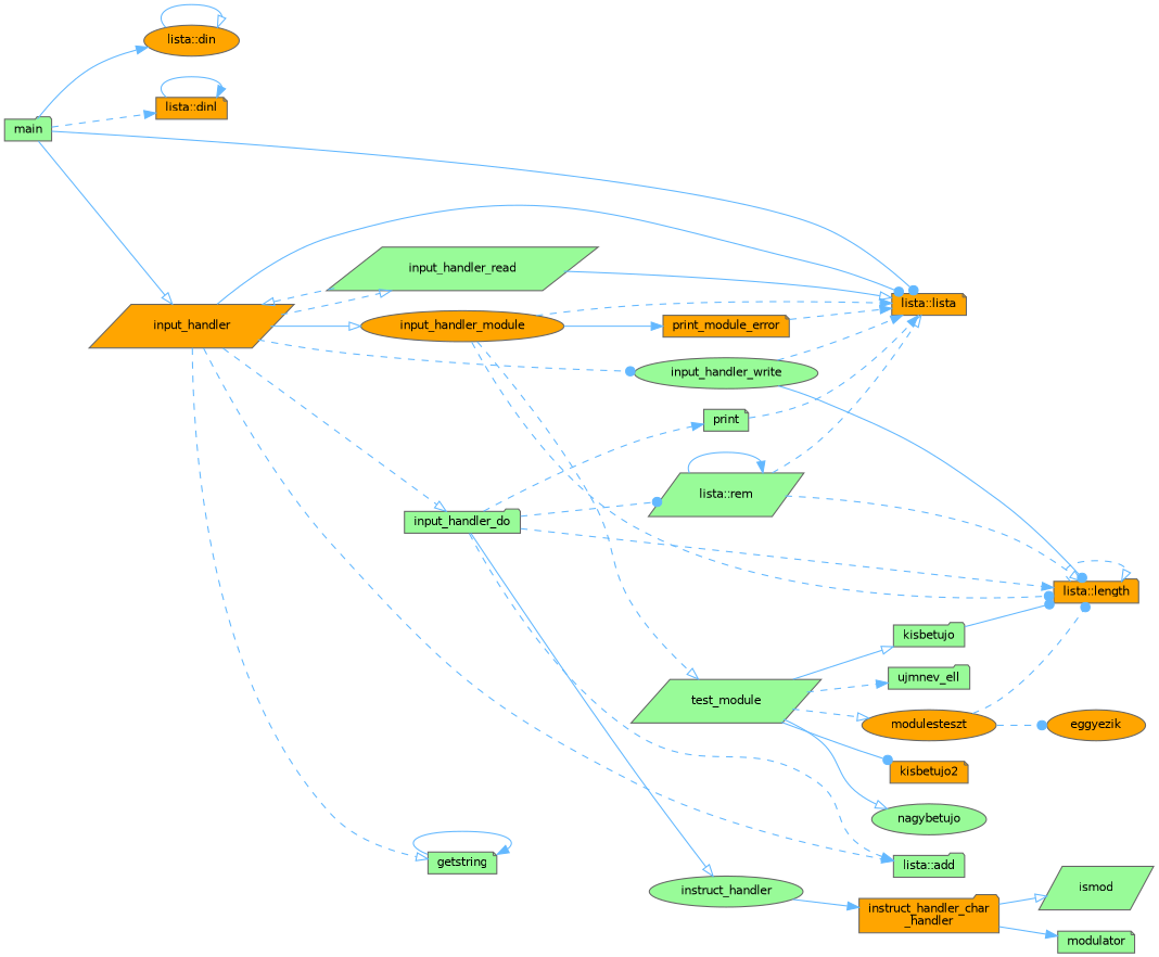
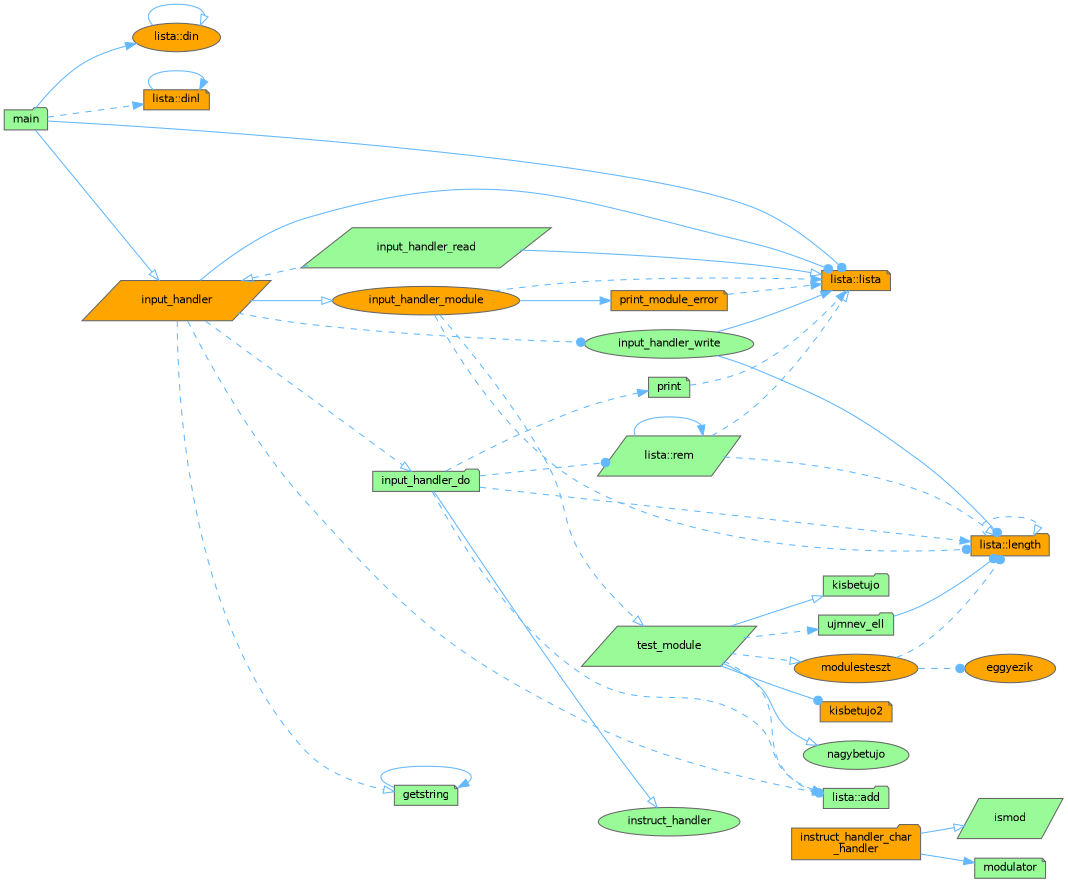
  digraph {
    rankdir=LR
    node [color=grey40 fillcolor=palegreen fontname=Helvetica fontsize=10 shape=folder style=filled]
    edge [arrowhead=normal color=steelblue1 fontname=Helvetica fontsize=10 labelfontname=Helvetica labelfontsize=10 style=dashed]
    n1 [color=gray40 fontcolor=black height=0.2 label=main width=0.4]
    n2 [fillcolor=orange height=0.2 label="lista::din" shape=ellipse width=0.4]
    n3 [fillcolor=orange height=0.2 label="lista::dinl" shape=note width=0.4]
    n4 [fillcolor=orange height=0.2 label=input_handler shape=parallelogram width=0.4]
    n5 [fillcolor=orange height=0.2 label="lista::lista" shape=note width=0.4]
    n6 [height=0.2 label="lista::add" width=0.4]
    n7 [height=0.2 label=getstring shape=note width=0.4]
    n8 [height=0.2 label=input_handler_do width=0.4]
    n9 [fillcolor=orange height=0.2 label=input_handler_module shape=ellipse width=0.4]
    n10 [height=0.2 label=input_handler_read shape=parallelogram width=0.4]
    n11 [height=0.2 label=input_handler_write shape=ellipse width=0.4]
    n12 [height=0.2 label=instruct_handler shape=ellipse width=0.4]
    n13 [fillcolor=orange height=0.2 label="lista::length" width=0.4]
    n14 [height=0.2 label=print shape=note width=0.4]
    n15 [height=0.2 label="lista::rem" shape=parallelogram width=0.4]
    n16 [fillcolor=orange height=0.2 label=print_module_error shape=note width=0.4]
    n17 [height=0.2 label=test_module shape=parallelogram width=0.4]
    n18 [fillcolor=orange height=0.2 label="instruct_handler_char\l_handler" width=0.4]
    n19 [height=0.2 label=ismod shape=parallelogram width=0.4]
    n20 [height=0.2 label=modulator shape=note width=0.4]
    n21 [height=0.2 label=kisbetujo width=0.4]
    n22 [fillcolor=orange height=0.2 label=kisbetujo2 shape=note width=0.4]
    n23 [fillcolor=orange height=0.2 label=modulesteszt shape=ellipse width=0.4]
    n24 [height=0.2 label=nagybetujo shape=ellipse width=0.4]
    n25 [height=0.2 label=ujmnev_ell width=0.4]
    n26 [fillcolor=orange height=0.2 label=eggyezik shape=ellipse width=0.4]
    n1 -> n2 [style=solid]
    n1 -> n3
    n1 -> n4 [arrowhead=onormal style=solid]
    n1 -> n5 [arrowhead=dot style=solid]
    n2 -> n2 [arrowhead=onormal style=solid]
    n3 -> n3 [style=solid]
    n4 -> n5 [arrowhead=dot style=solid]
    n4 -> n6
    n4 -> n7 [arrowhead=onormal]
    n4 -> n8 [arrowhead=onormal]
    n4 -> n9 [arrowhead=onormal style=solid]
-   n4 -> n10 [arrowhead=onormal]
    n4 -> n11 [arrowhead=dot]
    n7 -> n7 [style=solid]
    n8 -> n6
    n8 -> n12 [arrowhead=onormal style=solid]
    n8 -> n13
    n8 -> n14
    n8 -> n15 [arrowhead=dot]
    n9 -> n5
    n9 -> n13 [arrowhead=dot]
    n9 -> n16 [style=solid]
    n9 -> n17 [arrowhead=onormal]
    n10 -> n4 [arrowhead=onormal]
    n10 -> n5 [arrowhead=onormal style=solid]
-   n11 -> n5
+   n11 -> n5 [style=solid]
    n11 -> n13 [arrowhead=dot style=solid]
-   n12 -> n18 [style=solid]
    n13 -> n13 [arrowhead=onormal]
    n14 -> n5
    n15 -> n5 [arrowhead=onormal]
    n15 -> n13 [arrowhead=onormal]
    n15 -> n15 [style=solid]
    n16 -> n5
+   n17 -> n6 [arrowhead=dot]
    n17 -> n21 [arrowhead=onormal style=solid]
    n17 -> n22 [arrowhead=dot style=solid]
    n17 -> n23 [arrowhead=onormal]
    n17 -> n24 [arrowhead=onormal style=solid]
    n17 -> n25
    n18 -> n19 [arrowhead=onormal style=solid]
    n18 -> n20 [style=solid]
    n23 -> n13 [arrowhead=dot]
    n23 -> n26 [arrowhead=dot]
-   n21 -> n13 [arrowhead=dot style=solid]
+   n25 -> n13 [arrowhead=dot style=solid]
  }
